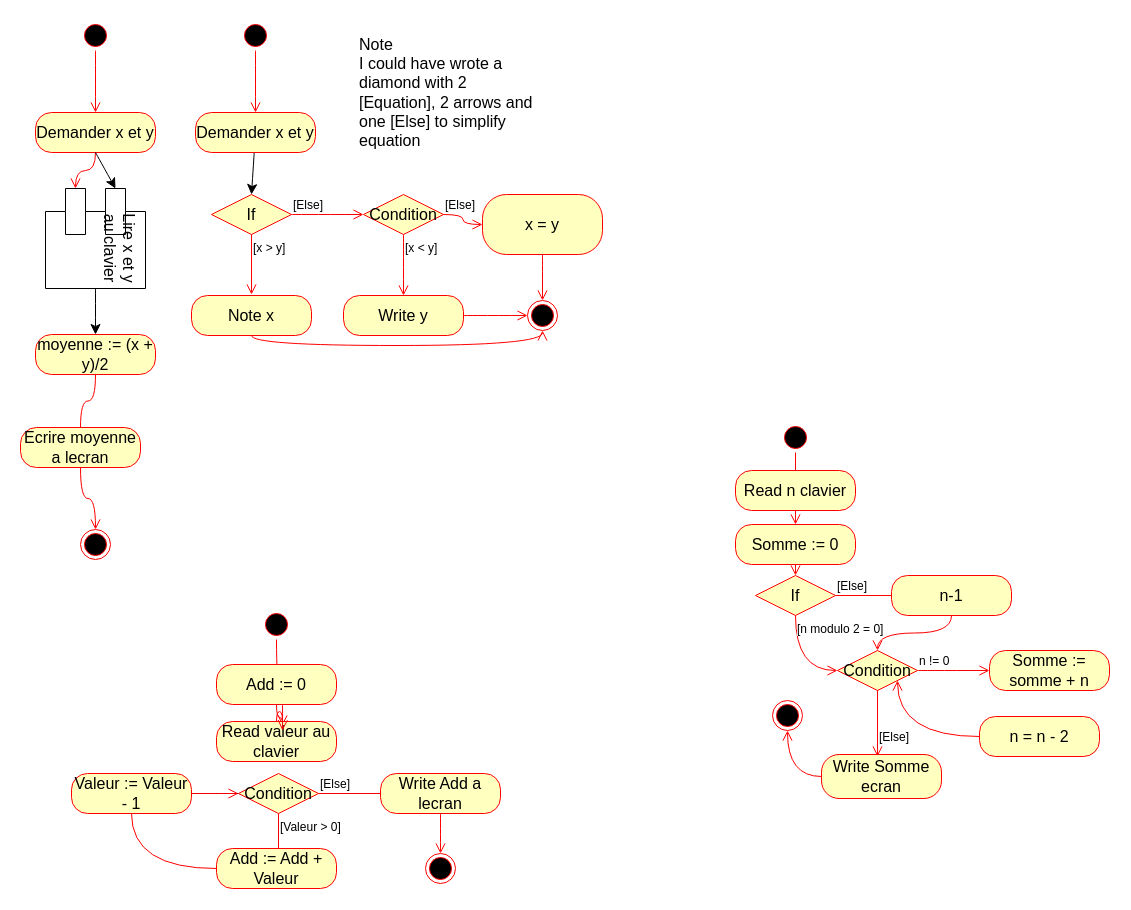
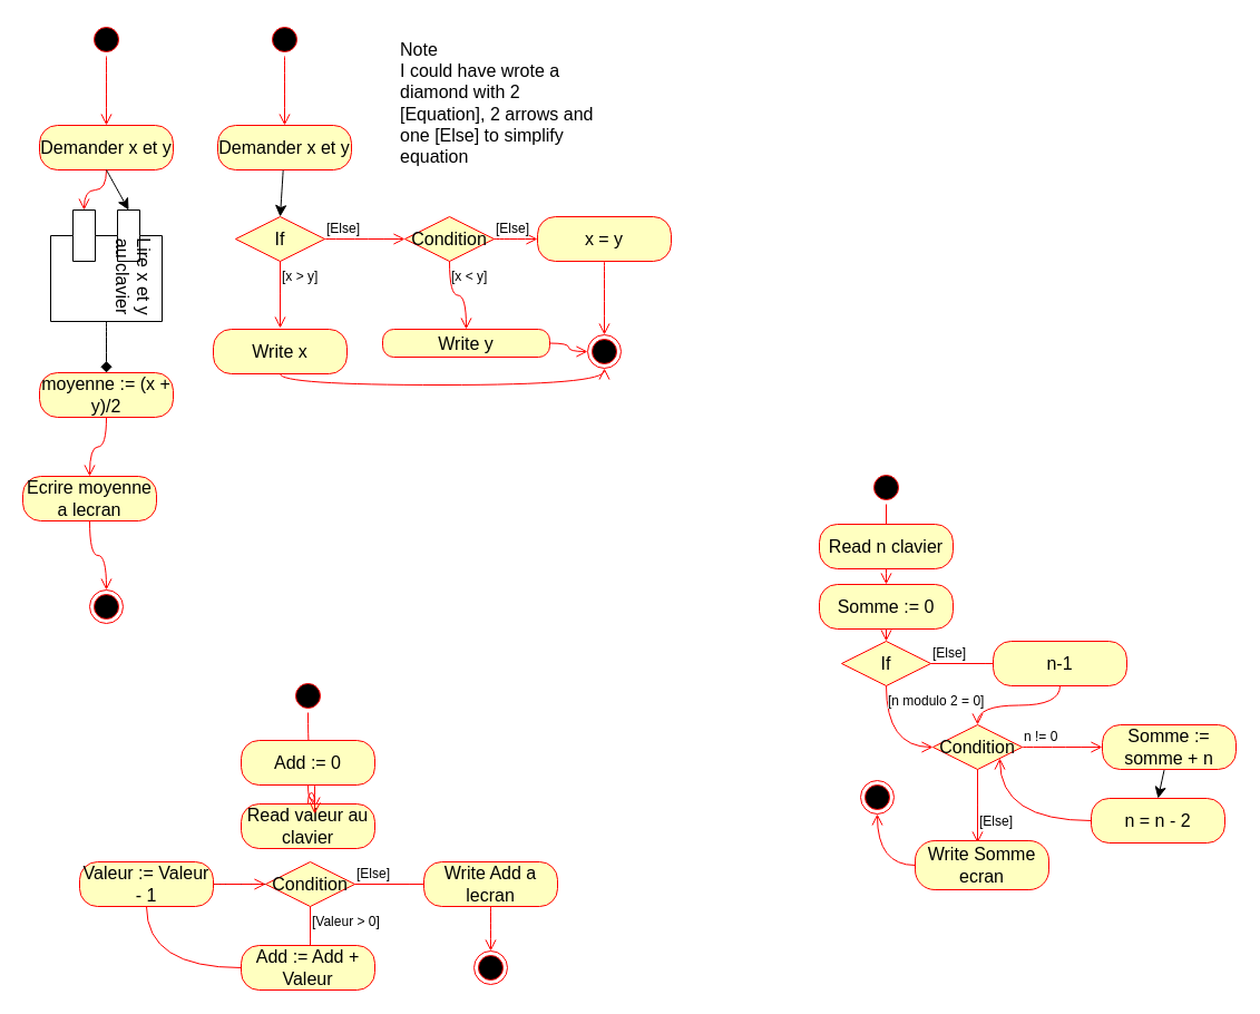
  <mxCell id="0" />
  <mxCell id="1" parent="0" />
  <mxCell id="2" value="" style="ellipse;html=1;shape=startState;fillColor=#000000;strokeColor=#ff0000;fontSize=16;" vertex="1" parent="1"><mxGeometry x="80" y="20" width="30" height="30" as="geometry" /></mxCell>
  <mxCell id="3" value="" style="edgeStyle=orthogonalEdgeStyle;html=1;verticalAlign=bottom;endArrow=open;endSize=8;strokeColor=#ff0000;rounded=0;fontSize=12;curved=1;entryX=0.5;entryY=0;entryDx=0;entryDy=0;" edge="1" source="2" parent="1" target="4"><mxGeometry relative="1" as="geometry"><mxPoint x="95" y="110" as="targetPoint" /></mxGeometry></mxCell>
  <mxCell id="4" value="Demander x et y" style="rounded=1;whiteSpace=wrap;html=1;arcSize=40;fontColor=#000000;fillColor=#ffffc0;strokeColor=#ff0000;fontSize=16;" vertex="1" parent="1"><mxGeometry x="35" y="112" width="120" height="40" as="geometry" /></mxCell>
  <mxCell id="5" value="" style="edgeStyle=orthogonalEdgeStyle;html=1;verticalAlign=bottom;endArrow=open;endSize=8;strokeColor=#ff0000;rounded=0;fontSize=12;curved=1;entryX=0;entryY=0;entryDx=0;entryDy=70;entryPerimeter=0;" edge="1" source="4" parent="1" target="6"><mxGeometry relative="1" as="geometry"><mxPoint x="95" y="212" as="targetPoint" /></mxGeometry></mxCell>
  <mxCell id="6" value="Lire x et y au clavier" style="shape=module;align=left;spacingLeft=20;align=center;verticalAlign=top;whiteSpace=wrap;html=1;fontSize=16;jettyWidth=46;jettyHeight=20;rotation=90;" vertex="1" parent="1"><mxGeometry x="45" y="188" width="100" height="100" as="geometry" /></mxCell>
  <mxCell id="7" value="" style="curved=1;endArrow=classic;html=1;rounded=0;fontSize=12;startSize=8;endSize=8;entryX=0;entryY=0;entryDx=0;entryDy=30;entryPerimeter=0;exitX=0.5;exitY=1;exitDx=0;exitDy=0;" edge="1" parent="1" source="4" target="6"><mxGeometry width="50" height="50" relative="1" as="geometry"><mxPoint x="95" y="152" as="sourcePoint" /><mxPoint x="145" y="102" as="targetPoint" /></mxGeometry></mxCell>
  <mxCell id="8" value="moyenne := (x + y)/2" style="rounded=1;whiteSpace=wrap;html=1;arcSize=40;fontColor=#000000;fillColor=#ffffc0;strokeColor=#ff0000;fontSize=16;" vertex="1" parent="1"><mxGeometry x="35" y="334" width="120" height="40" as="geometry" /></mxCell>
- <mxCell id="9" value="" style="edgeStyle=orthogonalEdgeStyle;html=1;verticalAlign=bottom;endArrow=none;endSize=8;strokeColor=#ff0000;rounded=0;fontSize=12;curved=1;entryX=0.5;entryY=0;entryDx=0;entryDy=0;" edge="1" source="8" parent="1" target="11"><mxGeometry relative="1" as="geometry"><mxPoint x="95" y="453" as="targetPoint" /></mxGeometry></mxCell>
- <mxCell id="10" value="" style="endArrow=classic;html=1;rounded=0;fontSize=12;startSize=8;endSize=8;curved=1;exitX=1;exitY=0.5;exitDx=0;exitDy=0;entryX=0.5;entryY=0;entryDx=0;entryDy=0;" edge="1" parent="1" source="6" target="8"><mxGeometry width="50" height="50" relative="1" as="geometry"><mxPoint x="70" y="229" as="sourcePoint" /><mxPoint x="120" y="179" as="targetPoint" /></mxGeometry></mxCell>
+ <mxCell id="9" value="" style="edgeStyle=orthogonalEdgeStyle;html=1;verticalAlign=bottom;endArrow=open;endSize=8;strokeColor=#ff0000;rounded=0;fontSize=12;curved=1;entryX=0.5;entryY=0;entryDx=0;entryDy=0;" edge="1" source="8" parent="1" target="11"><mxGeometry relative="1" as="geometry"><mxPoint x="95" y="453" as="targetPoint" /></mxGeometry></mxCell>
+ <mxCell id="10" value="" style="endArrow=diamond;html=1;rounded=0;fontSize=12;startSize=8;endSize=8;curved=1;exitX=1;exitY=0.5;exitDx=0;exitDy=0;entryX=0.5;entryY=0;entryDx=0;entryDy=0;" edge="1" parent="1" source="6" target="8"><mxGeometry width="50" height="50" relative="1" as="geometry"><mxPoint x="70" y="229" as="sourcePoint" /><mxPoint x="120" y="179" as="targetPoint" /></mxGeometry></mxCell>
  <mxCell id="11" value="Ecrire moyenne a lecran" style="rounded=1;whiteSpace=wrap;html=1;arcSize=40;fontColor=#000000;fillColor=#ffffc0;strokeColor=#ff0000;fontSize=16;" vertex="1" parent="1"><mxGeometry x="20" y="427" width="120" height="40" as="geometry" /></mxCell>
  <mxCell id="12" value="" style="edgeStyle=orthogonalEdgeStyle;html=1;verticalAlign=bottom;endArrow=open;endSize=8;strokeColor=#ff0000;rounded=0;fontSize=12;curved=1;entryX=0.5;entryY=0;entryDx=0;entryDy=0;" edge="1" source="11" parent="1" target="13"><mxGeometry relative="1" as="geometry"><mxPoint x="95" y="533" as="targetPoint" /></mxGeometry></mxCell>
  <mxCell id="13" value="" style="ellipse;html=1;shape=endState;fillColor=#000000;strokeColor=#ff0000;fontSize=16;" vertex="1" parent="1"><mxGeometry x="80" y="529" width="30" height="30" as="geometry" /></mxCell>
  <mxCell id="14" value="" style="ellipse;html=1;shape=startState;fillColor=#000000;strokeColor=#ff0000;fontSize=16;" vertex="1" parent="1"><mxGeometry x="240" y="20" width="30" height="30" as="geometry" /></mxCell>
  <mxCell id="15" value="" style="edgeStyle=orthogonalEdgeStyle;html=1;verticalAlign=bottom;endArrow=open;endSize=8;strokeColor=#ff0000;rounded=0;fontSize=12;curved=1;entryX=0.5;entryY=0;entryDx=0;entryDy=0;" edge="1" source="14" parent="1" target="17"><mxGeometry relative="1" as="geometry"><mxPoint x="255" y="110" as="targetPoint" /></mxGeometry></mxCell>
  <mxCell id="16" value="" style="edgeStyle=none;curved=1;rounded=0;orthogonalLoop=1;jettySize=auto;html=1;fontSize=12;startSize=8;endSize=8;entryX=0.5;entryY=0;entryDx=0;entryDy=0;" edge="1" parent="1" source="17" target="18"><mxGeometry relative="1" as="geometry" /></mxCell>
  <mxCell id="17" value="Demander x et y" style="rounded=1;whiteSpace=wrap;html=1;arcSize=40;fontColor=#000000;fillColor=#ffffc0;strokeColor=#ff0000;fontSize=16;" vertex="1" parent="1"><mxGeometry x="195" y="112" width="120" height="40" as="geometry" /></mxCell>
  <mxCell id="18" value="If" style="rhombus;whiteSpace=wrap;html=1;fontColor=#000000;fillColor=#ffffc0;strokeColor=#ff0000;fontSize=16;" vertex="1" parent="1"><mxGeometry x="211" y="194" width="80" height="40" as="geometry" /></mxCell>
  <mxCell id="19" value="[Else]" style="edgeStyle=orthogonalEdgeStyle;html=1;align=left;verticalAlign=bottom;endArrow=open;endSize=8;strokeColor=#ff0000;rounded=0;fontSize=12;curved=1;entryX=0;entryY=0.5;entryDx=0;entryDy=0;" edge="1" source="18" parent="1" target="26"><mxGeometry x="-1" relative="1" as="geometry"><mxPoint x="391" y="214" as="targetPoint" /></mxGeometry></mxCell>
  <mxCell id="20" value="[x &amp;gt; y]" style="edgeStyle=orthogonalEdgeStyle;html=1;align=left;verticalAlign=top;endArrow=open;endSize=8;strokeColor=#ff0000;rounded=0;fontSize=12;curved=1;" edge="1" source="18" parent="1"><mxGeometry x="-1" relative="1" as="geometry"><mxPoint x="251" y="294" as="targetPoint" /></mxGeometry></mxCell>
- <mxCell id="21" value="x = y" style="rounded=1;whiteSpace=wrap;html=1;arcSize=40;fontColor=#000000;fillColor=#ffffc0;strokeColor=#ff0000;fontSize=16;" vertex="1" parent="1"><mxGeometry x="482" y="194" width="120" height="60" as="geometry" /></mxCell>
+ <mxCell id="21" value="x = y" style="rounded=1;whiteSpace=wrap;html=1;arcSize=40;fontColor=#000000;fillColor=#ffffc0;strokeColor=#ff0000;fontSize=16;" vertex="1" parent="1"><mxGeometry x="482" y="194" width="120" height="40" as="geometry" /></mxCell>
  <mxCell id="22" value="" style="edgeStyle=orthogonalEdgeStyle;html=1;verticalAlign=bottom;endArrow=open;endSize=8;strokeColor=#ff0000;rounded=0;fontSize=12;curved=1;entryX=0.5;entryY=0;entryDx=0;entryDy=0;exitX=0.5;exitY=1;exitDx=0;exitDy=0;" edge="1" source="21" parent="1" target="25"><mxGeometry relative="1" as="geometry"><mxPoint x="417" y="294" as="targetPoint" /></mxGeometry></mxCell>
- <mxCell id="23" value="Note x" style="rounded=1;whiteSpace=wrap;html=1;arcSize=40;fontColor=#000000;fillColor=#ffffc0;strokeColor=#ff0000;fontSize=16;" vertex="1" parent="1"><mxGeometry x="191" y="295" width="120" height="40" as="geometry" /></mxCell>
+ <mxCell id="23" value="Write x" style="rounded=1;whiteSpace=wrap;html=1;arcSize=40;fontColor=#000000;fillColor=#ffffc0;strokeColor=#ff0000;fontSize=16;" vertex="1" parent="1"><mxGeometry x="191" y="295" width="120" height="40" as="geometry" /></mxCell>
  <mxCell id="24" value="" style="edgeStyle=orthogonalEdgeStyle;html=1;verticalAlign=bottom;endArrow=open;endSize=8;strokeColor=#ff0000;rounded=0;fontSize=12;curved=1;entryX=0.5;entryY=1;entryDx=0;entryDy=0;exitX=0.5;exitY=1;exitDx=0;exitDy=0;" edge="1" source="23" parent="1" target="25"><mxGeometry relative="1" as="geometry"><mxPoint x="378" y="315" as="targetPoint" /></mxGeometry></mxCell>
  <mxCell id="25" value="" style="ellipse;html=1;shape=endState;fillColor=#000000;strokeColor=#ff0000;fontSize=16;" vertex="1" parent="1"><mxGeometry x="527" y="300" width="30" height="30" as="geometry" /></mxCell>
  <mxCell id="26" value="Condition" style="rhombus;whiteSpace=wrap;html=1;fontColor=#000000;fillColor=#ffffc0;strokeColor=#ff0000;fontSize=16;" vertex="1" parent="1"><mxGeometry x="363" y="194" width="80" height="40" as="geometry" /></mxCell>
  <mxCell id="27" value="[Else]" style="edgeStyle=orthogonalEdgeStyle;html=1;align=left;verticalAlign=bottom;endArrow=open;endSize=8;strokeColor=#ff0000;rounded=0;fontSize=12;curved=1;entryX=0;entryY=0.5;entryDx=0;entryDy=0;" edge="1" source="26" parent="1" target="21"><mxGeometry x="-1" relative="1" as="geometry"><mxPoint x="570" y="214" as="targetPoint" /></mxGeometry></mxCell>
  <mxCell id="28" value="[x &amp;lt; y]" style="edgeStyle=orthogonalEdgeStyle;html=1;align=left;verticalAlign=top;endArrow=open;endSize=8;strokeColor=#ff0000;rounded=0;fontSize=12;curved=1;entryX=0.5;entryY=0;entryDx=0;entryDy=0;" edge="1" source="26" parent="1" target="29"><mxGeometry x="-1" relative="1" as="geometry"><mxPoint x="430" y="294" as="targetPoint" /></mxGeometry></mxCell>
- <mxCell id="29" value="Write y" style="rounded=1;whiteSpace=wrap;html=1;arcSize=40;fontColor=#000000;fillColor=#ffffc0;strokeColor=#ff0000;fontSize=16;" vertex="1" parent="1"><mxGeometry x="343" y="295" width="120" height="40" as="geometry" /></mxCell>
+ <mxCell id="29" value="Write y" style="rounded=1;whiteSpace=wrap;html=1;arcSize=40;fontColor=#000000;fillColor=#ffffc0;strokeColor=#ff0000;fontSize=16;" vertex="1" parent="1"><mxGeometry x="343" y="295" width="150" height="25" as="geometry" /></mxCell>
  <mxCell id="30" value="" style="edgeStyle=orthogonalEdgeStyle;html=1;verticalAlign=bottom;endArrow=open;endSize=8;strokeColor=#ff0000;rounded=0;fontSize=12;curved=1;exitX=1;exitY=0.5;exitDx=0;exitDy=0;entryX=0;entryY=0.5;entryDx=0;entryDy=0;" edge="1" source="29" parent="1" target="25"><mxGeometry relative="1" as="geometry"><mxPoint x="229" y="345" as="targetPoint" /></mxGeometry></mxCell>
  <mxCell id="31" value="&lt;div&gt;Note&lt;/div&gt;&lt;div&gt;I could have wrote a diamond with 2 [Equation], 2 arrows and one [Else] to simplify equation&lt;br&gt;&lt;/div&gt;" style="text;html=1;strokeColor=none;fillColor=none;spacing=5;spacingTop=-20;whiteSpace=wrap;overflow=hidden;rounded=0;fontSize=16;" vertex="1" parent="1"><mxGeometry x="354" y="45" width="190" height="120" as="geometry" /></mxCell>
  <mxCell id="32" value="" style="ellipse;html=1;shape=startState;fillColor=#000000;strokeColor=#ff0000;fontSize=16;" vertex="1" parent="1"><mxGeometry x="261" y="609" width="30" height="30" as="geometry" /></mxCell>
  <mxCell id="33" value="" style="edgeStyle=orthogonalEdgeStyle;html=1;verticalAlign=bottom;endArrow=open;endSize=8;strokeColor=#ff0000;rounded=0;fontSize=12;curved=1;" edge="1" source="32" parent="1"><mxGeometry relative="1" as="geometry"><mxPoint x="282" y="725" as="targetPoint" /></mxGeometry></mxCell>
  <mxCell id="34" value="&lt;div&gt;Add := 0&lt;/div&gt;" style="rounded=1;whiteSpace=wrap;html=1;arcSize=40;fontColor=#000000;fillColor=#ffffc0;strokeColor=#ff0000;fontSize=16;" vertex="1" parent="1"><mxGeometry x="216" y="664" width="120" height="40" as="geometry" /></mxCell>
  <mxCell id="35" value="" style="edgeStyle=orthogonalEdgeStyle;html=1;verticalAlign=bottom;endArrow=open;endSize=8;strokeColor=#ff0000;rounded=0;fontSize=12;curved=1;" edge="1" source="34" parent="1"><mxGeometry relative="1" as="geometry"><mxPoint x="282" y="730" as="targetPoint" /></mxGeometry></mxCell>
  <mxCell id="36" value="Read valeur au clavier" style="rounded=1;whiteSpace=wrap;html=1;arcSize=40;fontColor=#000000;fillColor=#ffffc0;strokeColor=#ff0000;fontSize=16;" vertex="1" parent="1"><mxGeometry x="216" y="721" width="120" height="40" as="geometry" /></mxCell>
  <mxCell id="37" value="" style="edgeStyle=orthogonalEdgeStyle;html=1;verticalAlign=bottom;endArrow=open;endSize=8;strokeColor=#ff0000;rounded=0;fontSize=12;curved=1;" edge="1" source="36" parent="1"><mxGeometry relative="1" as="geometry"><mxPoint x="282" y="730" as="targetPoint" /></mxGeometry></mxCell>
  <mxCell id="38" value="" style="edgeStyle=none;curved=1;rounded=0;orthogonalLoop=1;jettySize=auto;html=1;fontSize=12;startSize=8;endSize=8;" edge="1" parent="1" source="39"><mxGeometry relative="1" as="geometry"><mxPoint x="118" y="793" as="targetPoint" /></mxGeometry></mxCell>
  <mxCell id="39" value="Condition" style="rhombus;whiteSpace=wrap;html=1;fontColor=#000000;fillColor=#ffffc0;strokeColor=#ff0000;fontSize=16;" vertex="1" parent="1"><mxGeometry x="238" y="773" width="80" height="40" as="geometry" /></mxCell>
  <mxCell id="40" value="[Else]" style="edgeStyle=orthogonalEdgeStyle;html=1;align=left;verticalAlign=bottom;endArrow=open;endSize=8;strokeColor=#ff0000;rounded=0;fontSize=12;curved=1;" edge="1" source="39" parent="1"><mxGeometry x="-1" relative="1" as="geometry"><mxPoint x="418" y="793" as="targetPoint" /></mxGeometry></mxCell>
  <mxCell id="41" value="[Valeur &amp;gt; 0]" style="edgeStyle=orthogonalEdgeStyle;html=1;align=left;verticalAlign=top;endArrow=open;endSize=8;strokeColor=#ff0000;rounded=0;fontSize=12;curved=1;" edge="1" source="39" parent="1"><mxGeometry x="-1" relative="1" as="geometry"><mxPoint x="278" y="873" as="targetPoint" /></mxGeometry></mxCell>
  <mxCell id="42" value="Valeur := Valeur - 1" style="rounded=1;whiteSpace=wrap;html=1;arcSize=40;fontColor=#000000;fillColor=#ffffc0;strokeColor=#ff0000;fontSize=16;" vertex="1" parent="1"><mxGeometry x="71" y="773" width="120" height="40" as="geometry" /></mxCell>
  <mxCell id="43" value="" style="edgeStyle=orthogonalEdgeStyle;html=1;verticalAlign=bottom;endArrow=open;endSize=8;strokeColor=#ff0000;rounded=0;fontSize=12;curved=1;entryX=0;entryY=0.5;entryDx=0;entryDy=0;" edge="1" source="42" parent="1" target="39"><mxGeometry relative="1" as="geometry"><mxPoint x="131" y="873" as="targetPoint" /></mxGeometry></mxCell>
  <mxCell id="44" value="Write Add a lecran" style="rounded=1;whiteSpace=wrap;html=1;arcSize=40;fontColor=#000000;fillColor=#ffffc0;strokeColor=#ff0000;fontSize=16;" vertex="1" parent="1"><mxGeometry x="380" y="773" width="120" height="40" as="geometry" /></mxCell>
  <mxCell id="45" value="" style="edgeStyle=orthogonalEdgeStyle;html=1;verticalAlign=bottom;endArrow=open;endSize=8;strokeColor=#ff0000;rounded=0;fontSize=12;curved=1;entryX=0.5;entryY=0;entryDx=0;entryDy=0;" edge="1" source="44" parent="1" target="48"><mxGeometry relative="1" as="geometry"><mxPoint x="440" y="873" as="targetPoint" /><Array as="points" /></mxGeometry></mxCell>
  <mxCell id="46" value="Add := Add + Valeur" style="rounded=1;whiteSpace=wrap;html=1;arcSize=40;fontColor=#000000;fillColor=#ffffc0;strokeColor=#ff0000;fontSize=16;" vertex="1" parent="1"><mxGeometry x="216" y="848" width="120" height="40" as="geometry" /></mxCell>
  <mxCell id="47" value="" style="edgeStyle=orthogonalEdgeStyle;html=1;verticalAlign=bottom;endArrow=none;endSize=8;strokeColor=#ff0000;rounded=0;fontSize=12;curved=1;entryX=0.5;entryY=1;entryDx=0;entryDy=0;" edge="1" parent="1" source="46" target="42"><mxGeometry relative="1" as="geometry"><mxPoint x="276" y="948" as="targetPoint" /><mxPoint x="276" y="888" as="sourcePoint" /></mxGeometry></mxCell>
  <mxCell id="48" value="" style="ellipse;html=1;shape=endState;fillColor=#000000;strokeColor=#ff0000;fontSize=16;" vertex="1" parent="1"><mxGeometry x="425" y="853" width="30" height="30" as="geometry" /></mxCell>
  <mxCell id="49" value="" style="ellipse;html=1;shape=endState;fillColor=#000000;strokeColor=#ff0000;fontSize=16;" vertex="1" parent="1"><mxGeometry x="772" y="700" width="30" height="30" as="geometry" /></mxCell>
  <mxCell id="50" value="" style="ellipse;html=1;shape=startState;fillColor=#000000;strokeColor=#ff0000;fontSize=16;" vertex="1" parent="1"><mxGeometry x="780" y="422" width="30" height="30" as="geometry" /></mxCell>
  <mxCell id="51" value="" style="edgeStyle=orthogonalEdgeStyle;html=1;verticalAlign=bottom;endArrow=open;endSize=8;strokeColor=#ff0000;rounded=0;fontSize=12;curved=1;" edge="1" source="50" parent="1"><mxGeometry relative="1" as="geometry"><mxPoint x="795" y="512" as="targetPoint" /></mxGeometry></mxCell>
  <mxCell id="52" value="Read n clavier" style="rounded=1;whiteSpace=wrap;html=1;arcSize=40;fontColor=#000000;fillColor=#ffffc0;strokeColor=#ff0000;fontSize=16;" vertex="1" parent="1"><mxGeometry x="735" y="470" width="120" height="40" as="geometry" /></mxCell>
  <mxCell id="53" value="" style="edgeStyle=orthogonalEdgeStyle;html=1;verticalAlign=bottom;endArrow=open;endSize=8;strokeColor=#ff0000;rounded=0;fontSize=12;curved=1;entryX=0.5;entryY=0;entryDx=0;entryDy=0;" edge="1" source="52" parent="1" target="59"><mxGeometry relative="1" as="geometry"><mxPoint x="795" y="570" as="targetPoint" /></mxGeometry></mxCell>
  <mxCell id="54" value="If" style="rhombus;whiteSpace=wrap;html=1;fontColor=#000000;fillColor=#ffffc0;strokeColor=#ff0000;fontSize=16;" vertex="1" parent="1"><mxGeometry x="755" y="575" width="80" height="40" as="geometry" /></mxCell>
  <mxCell id="55" value="[Else]" style="edgeStyle=orthogonalEdgeStyle;html=1;align=left;verticalAlign=bottom;endArrow=open;endSize=8;strokeColor=#ff0000;rounded=0;fontSize=12;curved=1;" edge="1" source="54" parent="1"><mxGeometry x="-1" relative="1" as="geometry"><mxPoint x="935" y="595" as="targetPoint" /></mxGeometry></mxCell>
  <mxCell id="56" value="[n modulo 2 = 0]" style="edgeStyle=orthogonalEdgeStyle;html=1;align=left;verticalAlign=top;endArrow=open;endSize=8;strokeColor=#ff0000;rounded=0;fontSize=12;curved=1;entryX=0;entryY=0.5;entryDx=0;entryDy=0;exitX=0.5;exitY=1;exitDx=0;exitDy=0;" edge="1" source="54" parent="1" target="61"><mxGeometry x="-1" relative="1" as="geometry"><mxPoint x="795" y="675" as="targetPoint" /></mxGeometry></mxCell>
  <mxCell id="57" value="n-1" style="rounded=1;whiteSpace=wrap;html=1;arcSize=40;fontColor=#000000;fillColor=#ffffc0;strokeColor=#ff0000;fontSize=16;" vertex="1" parent="1"><mxGeometry x="891" y="575" width="120" height="40" as="geometry" /></mxCell>
  <mxCell id="58" value="" style="edgeStyle=orthogonalEdgeStyle;html=1;verticalAlign=bottom;endArrow=open;endSize=8;strokeColor=#ff0000;rounded=0;fontSize=12;curved=1;exitX=0.5;exitY=1;exitDx=0;exitDy=0;entryX=0.5;entryY=0;entryDx=0;entryDy=0;" edge="1" source="57" parent="1" target="61"><mxGeometry relative="1" as="geometry"><mxPoint x="860" y="699" as="targetPoint" /><mxPoint x="956" y="620" as="sourcePoint" /></mxGeometry></mxCell>
  <mxCell id="59" value="Somme := 0" style="rounded=1;whiteSpace=wrap;html=1;arcSize=40;fontColor=#000000;fillColor=#ffffc0;strokeColor=#ff0000;fontSize=16;" vertex="1" parent="1"><mxGeometry x="735" y="524" width="120" height="40" as="geometry" /></mxCell>
  <mxCell id="60" value="" style="edgeStyle=orthogonalEdgeStyle;html=1;verticalAlign=bottom;endArrow=open;endSize=8;strokeColor=#ff0000;rounded=0;fontSize=12;curved=1;entryX=0.5;entryY=0;entryDx=0;entryDy=0;" edge="1" source="59" parent="1" target="54"><mxGeometry relative="1" as="geometry"><mxPoint x="795" y="581" as="targetPoint" /></mxGeometry></mxCell>
  <mxCell id="61" value="Condition" style="rhombus;whiteSpace=wrap;html=1;fontColor=#000000;fillColor=#ffffc0;strokeColor=#ff0000;fontSize=16;" vertex="1" parent="1"><mxGeometry x="837" y="650" width="80" height="40" as="geometry" /></mxCell>
  <mxCell id="62" value="n != 0" style="edgeStyle=orthogonalEdgeStyle;html=1;align=left;verticalAlign=bottom;endArrow=open;endSize=8;strokeColor=#ff0000;rounded=0;fontSize=12;curved=1;" edge="1" source="61" parent="1" target="65"><mxGeometry x="-1" relative="1" as="geometry"><mxPoint x="974" y="670" as="targetPoint" /></mxGeometry></mxCell>
  <mxCell id="63" value="[Else]" style="edgeStyle=orthogonalEdgeStyle;html=1;align=left;verticalAlign=top;endArrow=open;endSize=8;strokeColor=#ff0000;rounded=0;fontSize=12;curved=1;exitX=0.5;exitY=1;exitDx=0;exitDy=0;" edge="1" source="61" parent="1"><mxGeometry relative="1" as="geometry"><mxPoint x="877" y="756" as="targetPoint" /></mxGeometry></mxCell>
+ <mxCell id="64" value="" style="edgeStyle=none;curved=1;rounded=0;orthogonalLoop=1;jettySize=auto;html=1;fontSize=12;startSize=8;endSize=8;entryX=0.5;entryY=0;entryDx=0;entryDy=0;" edge="1" parent="1" source="65" target="66"><mxGeometry relative="1" as="geometry"><mxPoint x="1040.375" y="714" as="targetPoint" /></mxGeometry></mxCell>
  <mxCell id="65" value="Somme := somme + n" style="rounded=1;whiteSpace=wrap;html=1;arcSize=40;fontColor=#000000;fillColor=#ffffc0;strokeColor=#ff0000;fontSize=16;" vertex="1" parent="1"><mxGeometry x="989" y="650" width="120" height="40" as="geometry" /></mxCell>
  <mxCell id="66" value="n = n - 2" style="rounded=1;whiteSpace=wrap;html=1;arcSize=40;fontColor=#000000;fillColor=#ffffc0;strokeColor=#ff0000;fontSize=16;" vertex="1" parent="1"><mxGeometry x="979" y="716" width="120" height="40" as="geometry" /></mxCell>
  <mxCell id="67" value="" style="edgeStyle=orthogonalEdgeStyle;html=1;verticalAlign=bottom;endArrow=open;endSize=8;strokeColor=#ff0000;rounded=0;fontSize=12;curved=1;entryX=1;entryY=1;entryDx=0;entryDy=0;" edge="1" source="66" parent="1" target="61"><mxGeometry relative="1" as="geometry"><mxPoint x="1039" y="816" as="targetPoint" /></mxGeometry></mxCell>
  <mxCell id="68" value="Write Somme ecran" style="rounded=1;whiteSpace=wrap;html=1;arcSize=40;fontColor=#000000;fillColor=#ffffc0;strokeColor=#ff0000;fontSize=16;" vertex="1" parent="1"><mxGeometry x="821" y="754" width="120" height="44" as="geometry" /></mxCell>
  <mxCell id="69" value="" style="edgeStyle=orthogonalEdgeStyle;html=1;verticalAlign=bottom;endArrow=open;endSize=8;strokeColor=#ff0000;rounded=0;fontSize=12;curved=1;entryX=0.5;entryY=1;entryDx=0;entryDy=0;" edge="1" source="68" parent="1" target="49"><mxGeometry relative="1" as="geometry"><mxPoint x="772" y="731" as="targetPoint" /></mxGeometry></mxCell>
